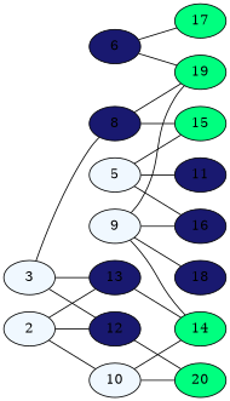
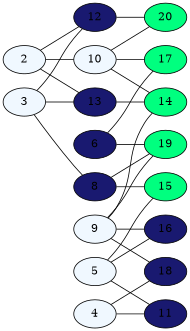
  graph {
    rankdir=LR
    node [fillcolor=midnightblue style=filled]
    6
    17 [fillcolor=springgreen1]
    19 [fillcolor=springgreen1]
    11
    15 [fillcolor=springgreen1]
    12
    2 [fillcolor=aliceblue]
    13
    10 [fillcolor=aliceblue]
    20 [fillcolor=springgreen1]
    14 [fillcolor=springgreen1]
    3 [fillcolor=aliceblue]
    8
+   4 [fillcolor=aliceblue]
    18
    5 [fillcolor=aliceblue]
    16
    9 [fillcolor=aliceblue]
    6 -- 17
    6 -- 19
    12 -- 20
    2 -- 12
    2 -- 13
    2 -- 10
    13 -- 14
+   10 -- 17
    10 -- 20
    10 -- 14
    3 -- 12
    3 -- 13
    3 -- 8
    8 -- 19
    8 -- 15
+   4 -- 11
+   4 -- 18
    5 -- 11
    5 -- 15
    5 -- 16
    9 -- 19
    9 -- 14
    9 -- 18
    9 -- 16
  }
